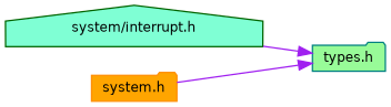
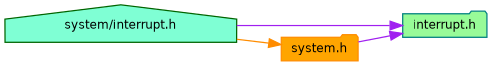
  digraph {
    rankdir=LR
    node [fontname=Helvetica fontsize=10 shape=folder style=filled]
    edge [color=purple fontname=Helvetica fontsize=10 labelfontname=Helvetica labelfontsize=10 style=solid]
    n1 [color=darkgreen fillcolor=aquamarine fontcolor=black height=0.2 label="system/interrupt.h" shape=house width=0.4]
-   n2 [color=teal fillcolor=palegreen height=0.2 label="types.h" width=0.4]
+   n2 [color=teal fillcolor=palegreen height=0.2 label="interrupt.h" width=0.4]
    n3 [color=darkorange fillcolor=orange height=0.2 label="system.h" width=0.4]
    n1 -> n2
+   n1 -> n3 [color=darkorange]
    n3 -> n2
  }
